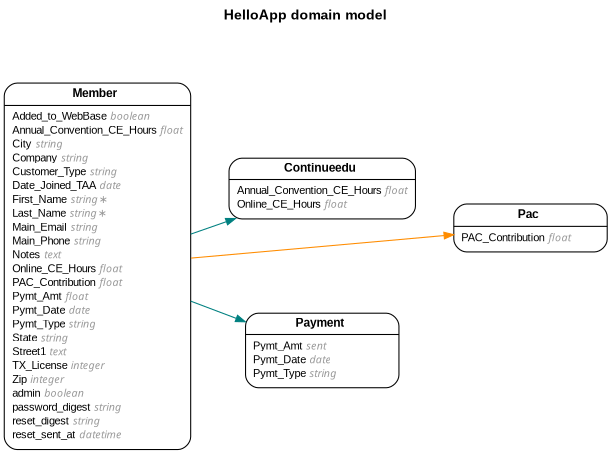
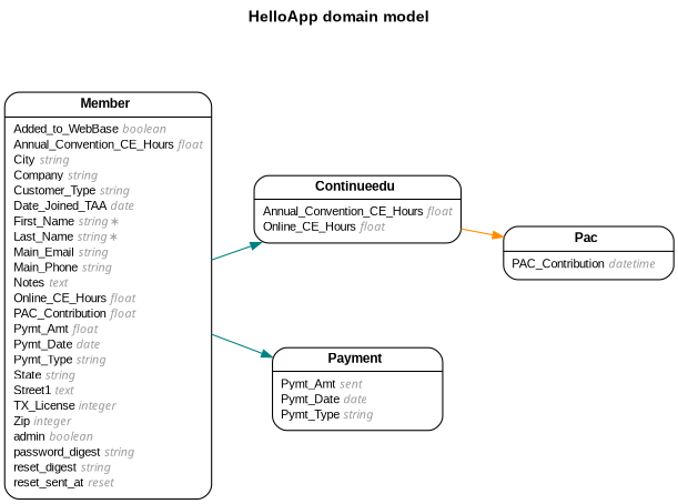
  digraph {
    concentrate=true
    fontname="Arial Bold"
    fontsize=13
    label="HelloApp domain model\n\n"
    labelloc=t
    nodesep=0.4
    rankdir=LR
    ranksep=0.5
    node [fontname=Arial fontsize=10 margin="0.07,0.05" penwidth=1.0 shape=Mrecord]
    edge [arrowhead=normal arrowsize=0.9 arrowtail=none color=teal dir=both fontname=Arial fontsize=7 labelangle=32 labeldistance=1.8 penwidth=1.0 style=solid weight=2]
    n1 [label=<<table border="0" align="center" cellspacing="0.5" cellpadding="0" width="134">   <tr><td align="center" valign="bottom" width="130"><font face="Arial Bold" point-size="11">Continueedu</font></td></tr> </table> | <table border="0" align="left" cellspacing="2" cellpadding="0" width="134">   <tr><td align="left" width="130" port="Annual_Convention_CE_Hours">Annual_Convention_CE_Hours <font face="Arail Italic" color="grey60">float</font></td></tr>   <tr><td align="left" width="130" port="Online_CE_Hours">Online_CE_Hours <font face="Arail Italic" color="grey60">float</font></td></tr> </table> >]
-   n2 [label=<<table border="0" align="center" cellspacing="0.5" cellpadding="0" width="134">   <tr><td align="center" valign="bottom" width="130"><font face="Arial Bold" point-size="11">Member</font></td></tr> </table> | <table border="0" align="left" cellspacing="2" cellpadding="0" width="134">   <tr><td align="left" width="130" port="Added_to_WebBase">Added_to_WebBase <font face="Arail Italic" color="grey60">boolean</font></td></tr>   <tr><td align="left" width="130" port="Annual_Convention_CE_Hours">Annual_Convention_CE_Hours <font face="Arail Italic" color="grey60">float</font></td></tr>   <tr><td align="left" width="130" port="City">City <font face="Arail Italic" color="grey60">string</font></td></tr>   <tr><td align="left" width="130" port="Company">Company <font face="Arail Italic" color="grey60">string</font></td></tr>   <tr><td align="left" width="130" port="Customer_Type">Customer_Type <font face="Arail Italic" color="grey60">string</font></td></tr>   <tr><td align="left" width="130" port="Date_Joined_TAA">Date_Joined_TAA <font face="Arail Italic" color="grey60">date</font></td></tr>   <tr><td align="left" width="130" port="First_Name">First_Name <font face="Arail Italic" color="grey60">string ∗</font></td></tr>   <tr><td align="left" width="130" port="Last_Name">Last_Name <font face="Arail Italic" color="grey60">string ∗</font></td></tr>   <tr><td align="left" width="130" port="Main_Email">Main_Email <font face="Arail Italic" color="grey60">string</font></td></tr>   <tr><td align="left" width="130" port="Main_Phone">Main_Phone <font face="Arail Italic" color="grey60">string</font></td></tr>   <tr><td align="left" width="130" port="Notes">Notes <font face="Arail Italic" color="grey60">text</font></td></tr>   <tr><td align="left" width="130" port="Online_CE_Hours">Online_CE_Hours <font face="Arail Italic" color="grey60">float</font></td></tr>   <tr><td align="left" width="130" port="PAC_Contribution">PAC_Contribution <font face="Arail Italic" color="grey60">float</font></td></tr>   <tr><td align="left" width="130" port="Pymt_Amt">Pymt_Amt <font face="Arail Italic" color="grey60">float</font></td></tr>   <tr><td align="left" width="130" port="Pymt_Date">Pymt_Date <font face="Arail Italic" color="grey60">date</font></td></tr>   <tr><td align="left" width="130" port="Pymt_Type">Pymt_Type <font face="Arail Italic" color="grey60">string</font></td></tr>   <tr><td align="left" width="130" port="State">State <font face="Arail Italic" color="grey60">string</font></td></tr>   <tr><td align="left" width="130" port="Street1">Street1 <font face="Arail Italic" color="grey60">text</font></td></tr>   <tr><td align="left" width="130" port="TX_License">TX_License <font face="Arail Italic" color="grey60">integer</font></td></tr>   <tr><td align="left" width="130" port="Zip">Zip <font face="Arail Italic" color="grey60">integer</font></td></tr>   <tr><td align="left" width="130" port="admin">admin <font face="Arail Italic" color="grey60">boolean</font></td></tr>   <tr><td align="left" width="130" port="password_digest">password_digest <font face="Arail Italic" color="grey60">string</font></td></tr>   <tr><td align="left" width="130" port="reset_digest">reset_digest <font face="Arail Italic" color="grey60">string</font></td></tr>   <tr><td align="left" width="130" port="reset_sent_at">reset_sent_at <font face="Arail Italic" color="grey60">datetime</font></td></tr> </table> >]
-   n3 [label=<<table border="0" align="center" cellspacing="0.5" cellpadding="0" width="134">   <tr><td align="center" valign="bottom" width="130"><font face="Arial Bold" point-size="11">Pac</font></td></tr> </table> | <table border="0" align="left" cellspacing="2" cellpadding="0" width="134">   <tr><td align="left" width="130" port="PAC_Contribution">PAC_Contribution <font face="Arail Italic" color="grey60">float</font></td></tr> </table> >]
+   n2 [label=<<table border="0" align="center" cellspacing="0.5" cellpadding="0" width="134">   <tr><td align="center" valign="bottom" width="130"><font face="Arial Bold" point-size="11">Member</font></td></tr> </table> | <table border="0" align="left" cellspacing="2" cellpadding="0" width="134">   <tr><td align="left" width="130" port="Added_to_WebBase">Added_to_WebBase <font face="Arail Italic" color="grey60">boolean</font></td></tr>   <tr><td align="left" width="130" port="Annual_Convention_CE_Hours">Annual_Convention_CE_Hours <font face="Arail Italic" color="grey60">float</font></td></tr>   <tr><td align="left" width="130" port="City">City <font face="Arail Italic" color="grey60">string</font></td></tr>   <tr><td align="left" width="130" port="Company">Company <font face="Arail Italic" color="grey60">string</font></td></tr>   <tr><td align="left" width="130" port="Customer_Type">Customer_Type <font face="Arail Italic" color="grey60">string</font></td></tr>   <tr><td align="left" width="130" port="Date_Joined_TAA">Date_Joined_TAA <font face="Arail Italic" color="grey60">date</font></td></tr>   <tr><td align="left" width="130" port="First_Name">First_Name <font face="Arail Italic" color="grey60">string ∗</font></td></tr>   <tr><td align="left" width="130" port="Last_Name">Last_Name <font face="Arail Italic" color="grey60">string ∗</font></td></tr>   <tr><td align="left" width="130" port="Main_Email">Main_Email <font face="Arail Italic" color="grey60">string</font></td></tr>   <tr><td align="left" width="130" port="Main_Phone">Main_Phone <font face="Arail Italic" color="grey60">string</font></td></tr>   <tr><td align="left" width="130" port="Notes">Notes <font face="Arail Italic" color="grey60">text</font></td></tr>   <tr><td align="left" width="130" port="Online_CE_Hours">Online_CE_Hours <font face="Arail Italic" color="grey60">float</font></td></tr>   <tr><td align="left" width="130" port="PAC_Contribution">PAC_Contribution <font face="Arail Italic" color="grey60">float</font></td></tr>   <tr><td align="left" width="130" port="Pymt_Amt">Pymt_Amt <font face="Arail Italic" color="grey60">float</font></td></tr>   <tr><td align="left" width="130" port="Pymt_Date">Pymt_Date <font face="Arail Italic" color="grey60">date</font></td></tr>   <tr><td align="left" width="130" port="Pymt_Type">Pymt_Type <font face="Arail Italic" color="grey60">string</font></td></tr>   <tr><td align="left" width="130" port="State">State <font face="Arail Italic" color="grey60">string</font></td></tr>   <tr><td align="left" width="130" port="Street1">Street1 <font face="Arail Italic" color="grey60">text</font></td></tr>   <tr><td align="left" width="130" port="TX_License">TX_License <font face="Arail Italic" color="grey60">integer</font></td></tr>   <tr><td align="left" width="130" port="Zip">Zip <font face="Arail Italic" color="grey60">integer</font></td></tr>   <tr><td align="left" width="130" port="admin">admin <font face="Arail Italic" color="grey60">boolean</font></td></tr>   <tr><td align="left" width="130" port="password_digest">password_digest <font face="Arail Italic" color="grey60">string</font></td></tr>   <tr><td align="left" width="130" port="reset_digest">reset_digest <font face="Arail Italic" color="grey60">string</font></td></tr>   <tr><td align="left" width="130" port="reset_sent_at">reset_sent_at <font face="Arail Italic" color="grey60">reset</font></td></tr> </table> >]
+   n3 [label=<<table border="0" align="center" cellspacing="0.5" cellpadding="0" width="134">   <tr><td align="center" valign="bottom" width="130"><font face="Arial Bold" point-size="11">Pac</font></td></tr> </table> | <table border="0" align="left" cellspacing="2" cellpadding="0" width="134">   <tr><td align="left" width="130" port="PAC_Contribution">PAC_Contribution <font face="Arail Italic" color="grey60">datetime</font></td></tr> </table> >]
    n4 [label=<<table border="0" align="center" cellspacing="0.5" cellpadding="0" width="134">   <tr><td align="center" valign="bottom" width="130"><font face="Arial Bold" point-size="11">Payment</font></td></tr> </table> | <table border="0" align="left" cellspacing="2" cellpadding="0" width="134">   <tr><td align="left" width="130" port="Pymt_Amt">Pymt_Amt <font face="Arail Italic" color="grey60">sent</font></td></tr>   <tr><td align="left" width="130" port="Pymt_Date">Pymt_Date <font face="Arail Italic" color="grey60">date</font></td></tr>   <tr><td align="left" width="130" port="Pymt_Type">Pymt_Type <font face="Arail Italic" color="grey60">string</font></td></tr> </table> >]
    n2 -> n1
-   n2 -> n3 [color=darkorange]
+   n1 -> n3 [color=darkorange]
    n2 -> n4
  }
